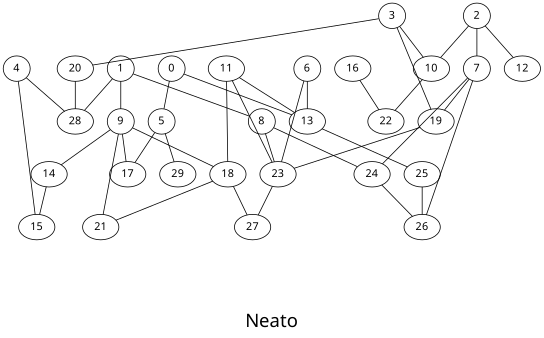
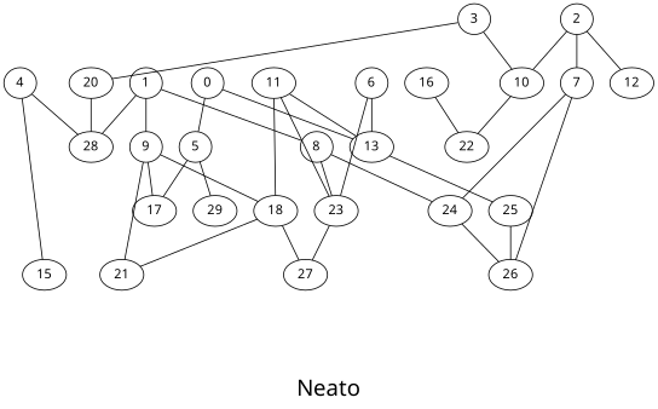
  graph {
    fontname="Noto Sans"
    fontsize=24
    label="\nNeato\n"
    splines=false
    node [fontname="Noto Sans" shape=ellipse]
    edge [fontname="Noto Sans"]
    0 [height=0.3 width=0.3]
    5 [height=0.3 width=0.3]
    13 [height=0.3 width=0.3]
    17 [height=0.3 width=0.3]
    29 [height=0.3 width=0.3]
    25 [height=0.3 width=0.3]
    1 [height=0.3 width=0.3]
    8 [height=0.3 width=0.3]
    9 [height=0.3 width=0.3]
    28 [height=0.3 width=0.3]
    23 [height=0.3 width=0.3]
    24 [height=0.3 width=0.3]
-   14 [height=0.3 width=0.3]
    18 [height=0.3 width=0.3]
    21 [height=0.3 width=0.3]
    2 [height=0.3 width=0.3]
    7 [height=0.3 width=0.3]
    10 [height=0.3 width=0.3]
    12 [height=0.3 width=0.3]
-   19 [height=0.3 width=0.3]
    26 [height=0.3 width=0.3]
    22 [height=0.3 width=0.3]
    3 [height=0.3 width=0.3]
    20 [height=0.3 width=0.3]
    4 [height=0.3 width=0.3]
    15 [height=0.3 width=0.3]
    6 [height=0.3 width=0.3]
    27 [height=0.3 width=0.3]
    11 [height=0.3 width=0.3]
    16 [height=0.3 width=0.3]
    0 -- 5
    0 -- 13
    5 -- 17
    5 -- 29
    13 -- 25
    25 -- 26
    1 -- 8
    1 -- 9
    1 -- 28
    8 -- 23
    8 -- 24
    9 -- 17
-   9 -- 14
    9 -- 18
    9 -- 21
    23 -- 27
    24 -- 26
-   14 -- 15
    18 -- 21
    18 -- 27
    2 -- 7
    2 -- 10
    2 -- 12
    7 -- 24
-   7 -- 19
    7 -- 26
    10 -- 22
-   19 -- 23
    3 -- 10
-   3 -- 19
    3 -- 20
    20 -- 28
    4 -- 28
    4 -- 15
    6 -- 13
    6 -- 23
    11 -- 13
    11 -- 23
    11 -- 18
    16 -- 22
  }
